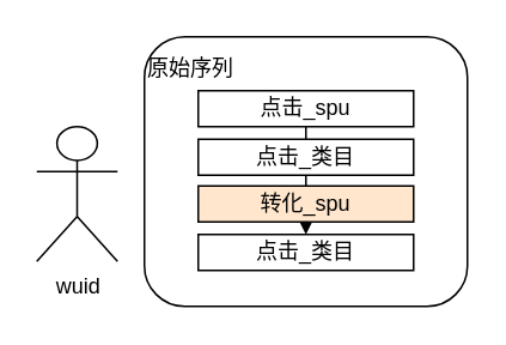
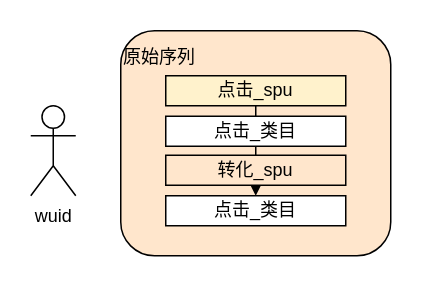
  <mxCell id="0" />
  <mxCell id="1" parent="0" />
- <mxCell id="2" value="&lt;div style=&quot;&quot;&gt;&lt;span style=&quot;background-color: initial;&quot;&gt;原始序列&lt;/span&gt;&lt;/div&gt;&lt;div style=&quot;&quot;&gt;&lt;span style=&quot;background-color: initial;&quot;&gt;&lt;br&gt;&lt;/span&gt;&lt;/div&gt;&lt;div style=&quot;&quot;&gt;&lt;span style=&quot;background-color: initial;&quot;&gt;&lt;br&gt;&lt;/span&gt;&lt;/div&gt;&lt;div style=&quot;&quot;&gt;&lt;span style=&quot;background-color: initial;&quot;&gt;&lt;br&gt;&lt;/span&gt;&lt;/div&gt;&lt;div style=&quot;&quot;&gt;&lt;span style=&quot;background-color: initial;&quot;&gt;&lt;br&gt;&lt;/span&gt;&lt;/div&gt;&lt;div style=&quot;&quot;&gt;&lt;span style=&quot;background-color: initial;&quot;&gt;&lt;br&gt;&lt;/span&gt;&lt;/div&gt;&lt;div style=&quot;&quot;&gt;&lt;span style=&quot;background-color: initial;&quot;&gt;&lt;br&gt;&lt;/span&gt;&lt;/div&gt;&lt;div style=&quot;&quot;&gt;&lt;span style=&quot;background-color: initial;&quot;&gt;&lt;br&gt;&lt;/span&gt;&lt;/div&gt;&lt;div style=&quot;&quot;&gt;&lt;span style=&quot;background-color: initial;&quot;&gt;&lt;br&gt;&lt;/span&gt;&lt;/div&gt;" style="rounded=1;whiteSpace=wrap;html=1;align=left;" vertex="1" parent="1"><mxGeometry x="80" y="20" width="180" height="150" as="geometry" /></mxCell>
+ <mxCell id="2" value="&lt;div style=&quot;&quot;&gt;&lt;span style=&quot;background-color: initial;&quot;&gt;原始序列&lt;/span&gt;&lt;/div&gt;&lt;div style=&quot;&quot;&gt;&lt;span style=&quot;background-color: initial;&quot;&gt;&lt;br&gt;&lt;/span&gt;&lt;/div&gt;&lt;div style=&quot;&quot;&gt;&lt;span style=&quot;background-color: initial;&quot;&gt;&lt;br&gt;&lt;/span&gt;&lt;/div&gt;&lt;div style=&quot;&quot;&gt;&lt;span style=&quot;background-color: initial;&quot;&gt;&lt;br&gt;&lt;/span&gt;&lt;/div&gt;&lt;div style=&quot;&quot;&gt;&lt;span style=&quot;background-color: initial;&quot;&gt;&lt;br&gt;&lt;/span&gt;&lt;/div&gt;&lt;div style=&quot;&quot;&gt;&lt;span style=&quot;background-color: initial;&quot;&gt;&lt;br&gt;&lt;/span&gt;&lt;/div&gt;&lt;div style=&quot;&quot;&gt;&lt;span style=&quot;background-color: initial;&quot;&gt;&lt;br&gt;&lt;/span&gt;&lt;/div&gt;&lt;div style=&quot;&quot;&gt;&lt;span style=&quot;background-color: initial;&quot;&gt;&lt;br&gt;&lt;/span&gt;&lt;/div&gt;&lt;div style=&quot;&quot;&gt;&lt;span style=&quot;background-color: initial;&quot;&gt;&lt;br&gt;&lt;/span&gt;&lt;/div&gt;" style="rounded=1;whiteSpace=wrap;html=1;align=left;fillColor=#ffe6cc;" vertex="1" parent="1"><mxGeometry x="80" y="20" width="180" height="150" as="geometry" /></mxCell>
  <mxCell id="3" value="" style="edgeStyle=orthogonalEdgeStyle;rounded=0;orthogonalLoop=1;jettySize=auto;html=1;" edge="1" parent="1" source="4" target="8"><mxGeometry relative="1" as="geometry" /></mxCell>
- <mxCell id="4" value="点击_spu" style="rounded=0;whiteSpace=wrap;html=1;" vertex="1" parent="1"><mxGeometry x="110" y="50" width="120" height="20" as="geometry" /></mxCell>
- <mxCell id="5" value="wuid" style="shape=umlActor;verticalLabelPosition=bottom;verticalAlign=top;html=1;outlineConnect=0;" vertex="1" parent="1"><mxGeometry x="20" y="70" width="45" height="75" as="geometry" /></mxCell>
+ <mxCell id="4" value="点击_spu" style="rounded=0;whiteSpace=wrap;html=1;fillColor=#fff2cc;" vertex="1" parent="1"><mxGeometry x="110" y="50" width="120" height="20" as="geometry" /></mxCell>
+ <mxCell id="5" value="wuid" style="shape=umlActor;verticalLabelPosition=bottom;verticalAlign=top;html=1;outlineConnect=0;" vertex="1" parent="1"><mxGeometry x="20" y="70" width="30" height="60" as="geometry" /></mxCell>
  <mxCell id="6" value="点击_类目" style="rounded=0;whiteSpace=wrap;html=1;" vertex="1" parent="1"><mxGeometry x="110" y="77" width="120" height="20" as="geometry" /></mxCell>
  <mxCell id="7" value="转化_spu" style="rounded=0;whiteSpace=wrap;html=1;fillColor=#ffe6cc;" vertex="1" parent="1"><mxGeometry x="110" y="103" width="120" height="20" as="geometry" /></mxCell>
  <mxCell id="8" value="点击_类目" style="rounded=0;whiteSpace=wrap;html=1;" vertex="1" parent="1"><mxGeometry x="110" y="130" width="120" height="20" as="geometry" /></mxCell>
